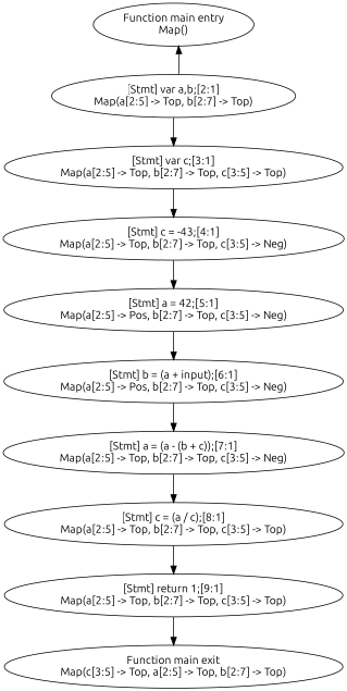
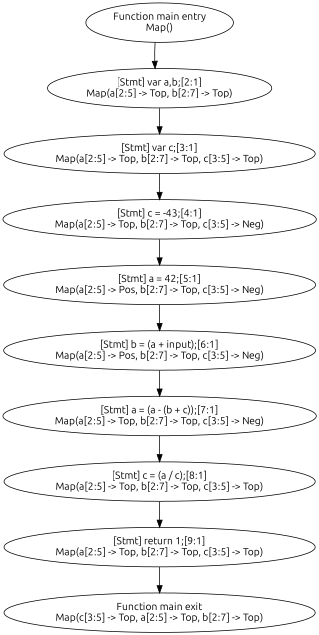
  digraph {
    fontname=Ubuntu
    node [fontname=Ubuntu]
    edge [fontname=Ubuntu]
    n1 [label="Function main entry\nMap()"]
    n2 [label="[Stmt] var a,b;[2:1]\nMap(a[2:5] -\> Top, b[2:7] -\> Top)"]
    n3 [label="Function main exit\nMap(c[3:5] -\> Top, a[2:5] -\> Top, b[2:7] -\> Top)"]
    n4 [label="[Stmt] var c;[3:1]\nMap(a[2:5] -\> Top, b[2:7] -\> Top, c[3:5] -\> Top)"]
    n5 [label="[Stmt] c = -43;[4:1]\nMap(a[2:5] -\> Top, b[2:7] -\> Top, c[3:5] -\> Neg)"]
    n6 [label="[Stmt] a = 42;[5:1]\nMap(a[2:5] -\> Pos, b[2:7] -\> Top, c[3:5] -\> Neg)"]
    n7 [label="[Stmt] b = (a + input);[6:1]\nMap(a[2:5] -\> Pos, b[2:7] -\> Top, c[3:5] -\> Neg)"]
    n8 [label="[Stmt] a = (a - (b + c));[7:1]\nMap(a[2:5] -\> Top, b[2:7] -\> Top, c[3:5] -\> Neg)"]
    n9 [label="[Stmt] c = (a / c);[8:1]\nMap(a[2:5] -\> Top, b[2:7] -\> Top, c[3:5] -\> Top)"]
    n10 [label="[Stmt] return 1;[9:1]\nMap(a[2:5] -\> Top, b[2:7] -\> Top, c[3:5] -\> Top)"]
-   n2 -> n1
+   n1 -> n2
    n2 -> n4
    n4 -> n5
    n5 -> n6
    n6 -> n7
    n7 -> n8
    n8 -> n9
    n9 -> n10
    n10 -> n3
  }
